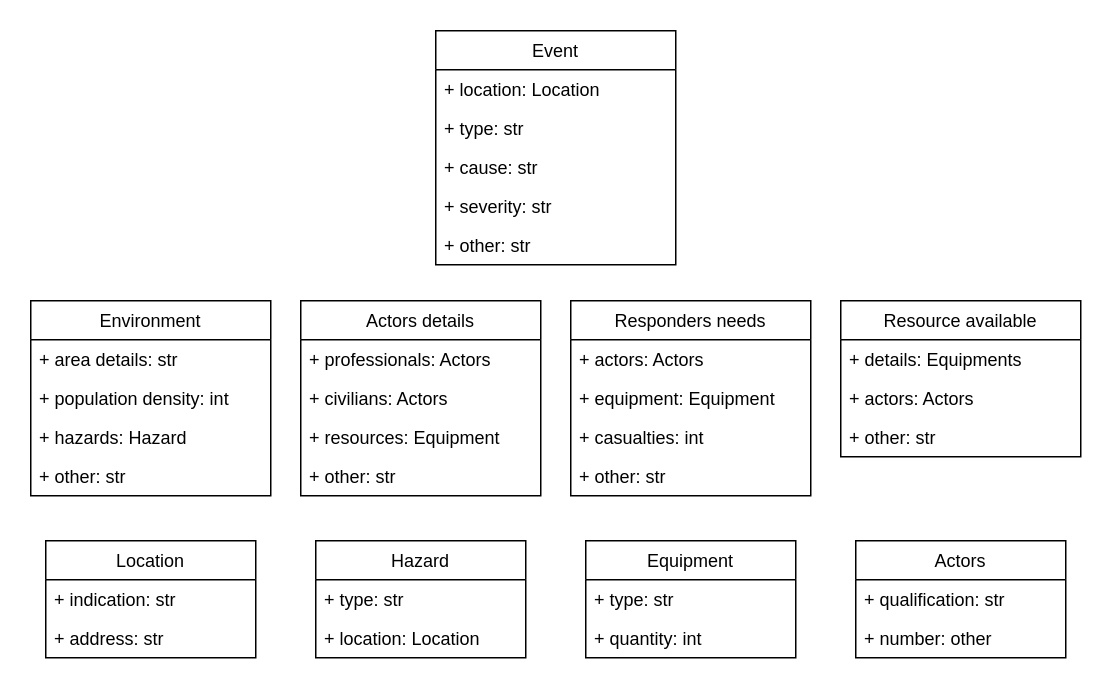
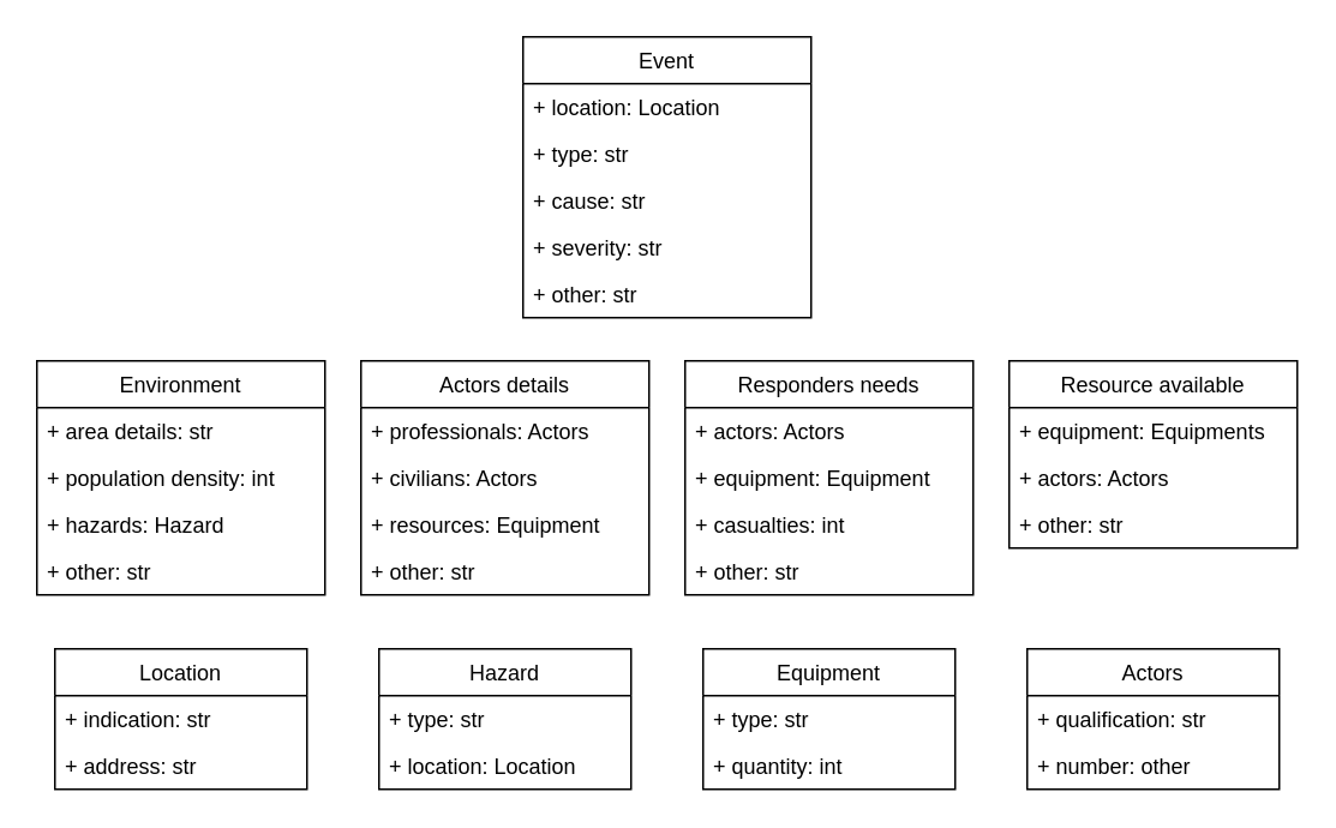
  <mxCell id="0" />
  <mxCell id="1" parent="0" />
  <mxCell id="2" value="Event" style="swimlane;fontStyle=0;childLayout=stackLayout;horizontal=1;startSize=26;fillColor=none;horizontalStack=0;resizeParent=1;resizeParentMax=0;resizeLast=0;collapsible=1;marginBottom=0;hachureGap=4;pointerEvents=0;" parent="1" vertex="1"><mxGeometry x="290" y="20" width="160" height="156" as="geometry" /></mxCell>
  <mxCell id="3" value="+ location: Location" style="text;strokeColor=none;fillColor=none;align=left;verticalAlign=top;spacingLeft=4;spacingRight=4;overflow=hidden;rotatable=0;points=[[0,0.5],[1,0.5]];portConstraint=eastwest;" parent="2" vertex="1"><mxGeometry y="26" width="160" height="26" as="geometry" /></mxCell>
  <mxCell id="4" value="+ type: str" style="text;strokeColor=none;fillColor=none;align=left;verticalAlign=top;spacingLeft=4;spacingRight=4;overflow=hidden;rotatable=0;points=[[0,0.5],[1,0.5]];portConstraint=eastwest;" parent="2" vertex="1"><mxGeometry y="52" width="160" height="26" as="geometry" /></mxCell>
  <mxCell id="5" value="+ cause: str" style="text;strokeColor=none;fillColor=none;align=left;verticalAlign=top;spacingLeft=4;spacingRight=4;overflow=hidden;rotatable=0;points=[[0,0.5],[1,0.5]];portConstraint=eastwest;" parent="2" vertex="1"><mxGeometry y="78" width="160" height="26" as="geometry" /></mxCell>
  <mxCell id="6" value="+ severity: str" style="text;strokeColor=none;fillColor=none;align=left;verticalAlign=top;spacingLeft=4;spacingRight=4;overflow=hidden;rotatable=0;points=[[0,0.5],[1,0.5]];portConstraint=eastwest;" parent="2" vertex="1"><mxGeometry y="104" width="160" height="26" as="geometry" /></mxCell>
  <mxCell id="7" value="+ other: str" style="text;strokeColor=none;fillColor=none;align=left;verticalAlign=top;spacingLeft=4;spacingRight=4;overflow=hidden;rotatable=0;points=[[0,0.5],[1,0.5]];portConstraint=eastwest;" parent="2" vertex="1"><mxGeometry y="130" width="160" height="26" as="geometry" /></mxCell>
  <mxCell id="8" value="Location" style="swimlane;fontStyle=0;childLayout=stackLayout;horizontal=1;startSize=26;fillColor=none;horizontalStack=0;resizeParent=1;resizeParentMax=0;resizeLast=0;collapsible=1;marginBottom=0;hachureGap=4;pointerEvents=0;" parent="1" vertex="1"><mxGeometry x="30" y="360" width="140" height="78" as="geometry"><mxRectangle x="240" y="40" width="80" height="26" as="alternateBounds" /></mxGeometry></mxCell>
  <mxCell id="9" value="+ indication: str" style="text;strokeColor=none;fillColor=none;align=left;verticalAlign=top;spacingLeft=4;spacingRight=4;overflow=hidden;rotatable=0;points=[[0,0.5],[1,0.5]];portConstraint=eastwest;" parent="8" vertex="1"><mxGeometry y="26" width="140" height="26" as="geometry" /></mxCell>
  <mxCell id="10" value="+ address: str" style="text;strokeColor=none;fillColor=none;align=left;verticalAlign=top;spacingLeft=4;spacingRight=4;overflow=hidden;rotatable=0;points=[[0,0.5],[1,0.5]];portConstraint=eastwest;" parent="8" vertex="1"><mxGeometry y="52" width="140" height="26" as="geometry" /></mxCell>
  <mxCell id="11" value="Environment" style="swimlane;fontStyle=0;childLayout=stackLayout;horizontal=1;startSize=26;fillColor=none;horizontalStack=0;resizeParent=1;resizeParentMax=0;resizeLast=0;collapsible=1;marginBottom=0;hachureGap=4;pointerEvents=0;" parent="1" vertex="1"><mxGeometry x="20" y="200" width="160" height="130" as="geometry" /></mxCell>
  <mxCell id="12" value="+ area details: str" style="text;strokeColor=none;fillColor=none;align=left;verticalAlign=top;spacingLeft=4;spacingRight=4;overflow=hidden;rotatable=0;points=[[0,0.5],[1,0.5]];portConstraint=eastwest;" parent="11" vertex="1"><mxGeometry y="26" width="160" height="26" as="geometry" /></mxCell>
  <mxCell id="13" value="+ population density: int" style="text;strokeColor=none;fillColor=none;align=left;verticalAlign=top;spacingLeft=4;spacingRight=4;overflow=hidden;rotatable=0;points=[[0,0.5],[1,0.5]];portConstraint=eastwest;" parent="11" vertex="1"><mxGeometry y="52" width="160" height="26" as="geometry" /></mxCell>
  <mxCell id="14" value="+ hazards: Hazard" style="text;strokeColor=none;fillColor=none;align=left;verticalAlign=top;spacingLeft=4;spacingRight=4;overflow=hidden;rotatable=0;points=[[0,0.5],[1,0.5]];portConstraint=eastwest;" parent="11" vertex="1"><mxGeometry y="78" width="160" height="26" as="geometry" /></mxCell>
  <mxCell id="15" value="+ other: str" style="text;strokeColor=none;fillColor=none;align=left;verticalAlign=top;spacingLeft=4;spacingRight=4;overflow=hidden;rotatable=0;points=[[0,0.5],[1,0.5]];portConstraint=eastwest;" parent="11" vertex="1"><mxGeometry y="104" width="160" height="26" as="geometry" /></mxCell>
  <mxCell id="16" value="Actors" style="swimlane;fontStyle=0;childLayout=stackLayout;horizontal=1;startSize=26;fillColor=none;horizontalStack=0;resizeParent=1;resizeParentMax=0;resizeLast=0;collapsible=1;marginBottom=0;hachureGap=4;pointerEvents=0;" parent="1" vertex="1"><mxGeometry x="570" y="360" width="140" height="78" as="geometry" /></mxCell>
  <mxCell id="17" value="+ qualification: str" style="text;strokeColor=none;fillColor=none;align=left;verticalAlign=top;spacingLeft=4;spacingRight=4;overflow=hidden;rotatable=0;points=[[0,0.5],[1,0.5]];portConstraint=eastwest;" parent="16" vertex="1"><mxGeometry y="26" width="140" height="26" as="geometry" /></mxCell>
  <mxCell id="18" value="+ number: other" style="text;strokeColor=none;fillColor=none;align=left;verticalAlign=top;spacingLeft=4;spacingRight=4;overflow=hidden;rotatable=0;points=[[0,0.5],[1,0.5]];portConstraint=eastwest;" parent="16" vertex="1"><mxGeometry y="52" width="140" height="26" as="geometry" /></mxCell>
  <mxCell id="19" value="Responders needs" style="swimlane;fontStyle=0;childLayout=stackLayout;horizontal=1;startSize=26;fillColor=none;horizontalStack=0;resizeParent=1;resizeParentMax=0;resizeLast=0;collapsible=1;marginBottom=0;hachureGap=4;pointerEvents=0;" parent="1" vertex="1"><mxGeometry x="380" y="200" width="160" height="130" as="geometry" /></mxCell>
  <mxCell id="20" value="+ actors: Actors" style="text;strokeColor=none;fillColor=none;align=left;verticalAlign=top;spacingLeft=4;spacingRight=4;overflow=hidden;rotatable=0;points=[[0,0.5],[1,0.5]];portConstraint=eastwest;" parent="19" vertex="1"><mxGeometry y="26" width="160" height="26" as="geometry" /></mxCell>
  <mxCell id="21" value="+ equipment: Equipment" style="text;strokeColor=none;fillColor=none;align=left;verticalAlign=top;spacingLeft=4;spacingRight=4;overflow=hidden;rotatable=0;points=[[0,0.5],[1,0.5]];portConstraint=eastwest;" parent="19" vertex="1"><mxGeometry y="52" width="160" height="26" as="geometry" /></mxCell>
  <mxCell id="22" value="+ casualties: int" style="text;strokeColor=none;fillColor=none;align=left;verticalAlign=top;spacingLeft=4;spacingRight=4;overflow=hidden;rotatable=0;points=[[0,0.5],[1,0.5]];portConstraint=eastwest;" parent="19" vertex="1"><mxGeometry y="78" width="160" height="26" as="geometry" /></mxCell>
  <mxCell id="23" value="+ other: str" style="text;strokeColor=none;fillColor=none;align=left;verticalAlign=top;spacingLeft=4;spacingRight=4;overflow=hidden;rotatable=0;points=[[0,0.5],[1,0.5]];portConstraint=eastwest;" parent="19" vertex="1"><mxGeometry y="104" width="160" height="26" as="geometry" /></mxCell>
  <mxCell id="24" value="Resource available" style="swimlane;fontStyle=0;childLayout=stackLayout;horizontal=1;startSize=26;fillColor=none;horizontalStack=0;resizeParent=1;resizeParentMax=0;resizeLast=0;collapsible=1;marginBottom=0;hachureGap=4;pointerEvents=0;" parent="1" vertex="1"><mxGeometry x="560" y="200" width="160" height="104" as="geometry" /></mxCell>
- <mxCell id="25" value="+ details: Equipments" style="text;strokeColor=none;fillColor=none;align=left;verticalAlign=top;spacingLeft=4;spacingRight=4;overflow=hidden;rotatable=0;points=[[0,0.5],[1,0.5]];portConstraint=eastwest;" parent="24" vertex="1"><mxGeometry y="26" width="160" height="26" as="geometry" /></mxCell>
+ <mxCell id="25" value="+ equipment: Equipments" style="text;strokeColor=none;fillColor=none;align=left;verticalAlign=top;spacingLeft=4;spacingRight=4;overflow=hidden;rotatable=0;points=[[0,0.5],[1,0.5]];portConstraint=eastwest;" parent="24" vertex="1"><mxGeometry y="26" width="160" height="26" as="geometry" /></mxCell>
  <mxCell id="26" value="+ actors: Actors" style="text;strokeColor=none;fillColor=none;align=left;verticalAlign=top;spacingLeft=4;spacingRight=4;overflow=hidden;rotatable=0;points=[[0,0.5],[1,0.5]];portConstraint=eastwest;" parent="24" vertex="1"><mxGeometry y="52" width="160" height="26" as="geometry" /></mxCell>
  <mxCell id="27" value="+ other: str" style="text;strokeColor=none;fillColor=none;align=left;verticalAlign=top;spacingLeft=4;spacingRight=4;overflow=hidden;rotatable=0;points=[[0,0.5],[1,0.5]];portConstraint=eastwest;" parent="24" vertex="1"><mxGeometry y="78" width="160" height="26" as="geometry" /></mxCell>
  <mxCell id="28" value="Hazard" style="swimlane;fontStyle=0;childLayout=stackLayout;horizontal=1;startSize=26;fillColor=none;horizontalStack=0;resizeParent=1;resizeParentMax=0;resizeLast=0;collapsible=1;marginBottom=0;hachureGap=4;pointerEvents=0;" parent="1" vertex="1"><mxGeometry x="210" y="360" width="140" height="78" as="geometry" /></mxCell>
  <mxCell id="29" value="+ type: str" style="text;strokeColor=none;fillColor=none;align=left;verticalAlign=top;spacingLeft=4;spacingRight=4;overflow=hidden;rotatable=0;points=[[0,0.5],[1,0.5]];portConstraint=eastwest;" parent="28" vertex="1"><mxGeometry y="26" width="140" height="26" as="geometry" /></mxCell>
  <mxCell id="30" value="+ location: Location" style="text;strokeColor=none;fillColor=none;align=left;verticalAlign=top;spacingLeft=4;spacingRight=4;overflow=hidden;rotatable=0;points=[[0,0.5],[1,0.5]];portConstraint=eastwest;" parent="28" vertex="1"><mxGeometry y="52" width="140" height="26" as="geometry" /></mxCell>
  <mxCell id="31" value="Actors details" style="swimlane;fontStyle=0;childLayout=stackLayout;horizontal=1;startSize=26;fillColor=none;horizontalStack=0;resizeParent=1;resizeParentMax=0;resizeLast=0;collapsible=1;marginBottom=0;hachureGap=4;pointerEvents=0;" parent="1" vertex="1"><mxGeometry x="200" y="200" width="160" height="130" as="geometry" /></mxCell>
  <mxCell id="32" value="+ professionals: Actors" style="text;strokeColor=none;fillColor=none;align=left;verticalAlign=top;spacingLeft=4;spacingRight=4;overflow=hidden;rotatable=0;points=[[0,0.5],[1,0.5]];portConstraint=eastwest;" parent="31" vertex="1"><mxGeometry y="26" width="160" height="26" as="geometry" /></mxCell>
  <mxCell id="33" value="+ civilians: Actors" style="text;strokeColor=none;fillColor=none;align=left;verticalAlign=top;spacingLeft=4;spacingRight=4;overflow=hidden;rotatable=0;points=[[0,0.5],[1,0.5]];portConstraint=eastwest;" parent="31" vertex="1"><mxGeometry y="52" width="160" height="26" as="geometry" /></mxCell>
  <mxCell id="34" value="+ resources: Equipment" style="text;strokeColor=none;fillColor=none;align=left;verticalAlign=top;spacingLeft=4;spacingRight=4;overflow=hidden;rotatable=0;points=[[0,0.5],[1,0.5]];portConstraint=eastwest;" parent="31" vertex="1"><mxGeometry y="78" width="160" height="26" as="geometry" /></mxCell>
  <mxCell id="35" value="+ other: str" style="text;strokeColor=none;fillColor=none;align=left;verticalAlign=top;spacingLeft=4;spacingRight=4;overflow=hidden;rotatable=0;points=[[0,0.5],[1,0.5]];portConstraint=eastwest;" parent="31" vertex="1"><mxGeometry y="104" width="160" height="26" as="geometry" /></mxCell>
  <mxCell id="36" value="Equipment" style="swimlane;fontStyle=0;childLayout=stackLayout;horizontal=1;startSize=26;fillColor=none;horizontalStack=0;resizeParent=1;resizeParentMax=0;resizeLast=0;collapsible=1;marginBottom=0;hachureGap=4;pointerEvents=0;" parent="1" vertex="1"><mxGeometry x="390" y="360" width="140" height="78" as="geometry" /></mxCell>
  <mxCell id="37" value="+ type: str" style="text;strokeColor=none;fillColor=none;align=left;verticalAlign=top;spacingLeft=4;spacingRight=4;overflow=hidden;rotatable=0;points=[[0,0.5],[1,0.5]];portConstraint=eastwest;" parent="36" vertex="1"><mxGeometry y="26" width="140" height="26" as="geometry" /></mxCell>
  <mxCell id="38" value="+ quantity: int" style="text;strokeColor=none;fillColor=none;align=left;verticalAlign=top;spacingLeft=4;spacingRight=4;overflow=hidden;rotatable=0;points=[[0,0.5],[1,0.5]];portConstraint=eastwest;" parent="36" vertex="1"><mxGeometry y="52" width="140" height="26" as="geometry" /></mxCell>
